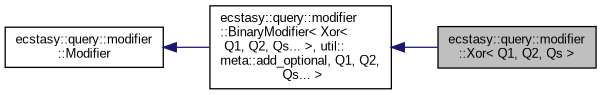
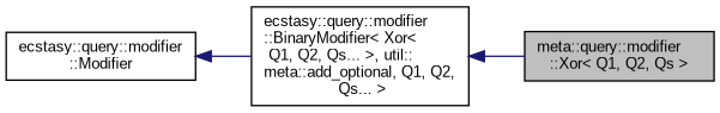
  digraph {
    rankdir=LR
    fontname="Liberation Sans"
    node [color=black fillcolor=white fontname="Liberation Sans" fontsize=10 shape=record style=filled]
    edge [color=midnightblue dir=back fontname="Liberation Sans" fontsize=10 labelfontname=Helvetica labelfontsize=10 style=solid]
-   n1 [fillcolor=grey75 fontcolor=black height=0.2 label="ecstasy::query::modifier\l::Xor\< Q1, Q2, Qs \>" width=0.4]
+   n1 [fillcolor=grey75 fontcolor=black height=0.2 label="meta::query::modifier\l::Xor\< Q1, Q2, Qs \>" width=0.4]
    n2 [height=0.2 label="ecstasy::query::modifier\l::BinaryModifier\< Xor\<\l Q1, Q2, Qs... \>, util::\lmeta::add_optional, Q1, Q2,\l Qs... \>" width=0.4]
    n3 [height=0.2 label="ecstasy::query::modifier\l::Modifier" width=0.4]
    n2 -> n1
    n3 -> n2
  }
